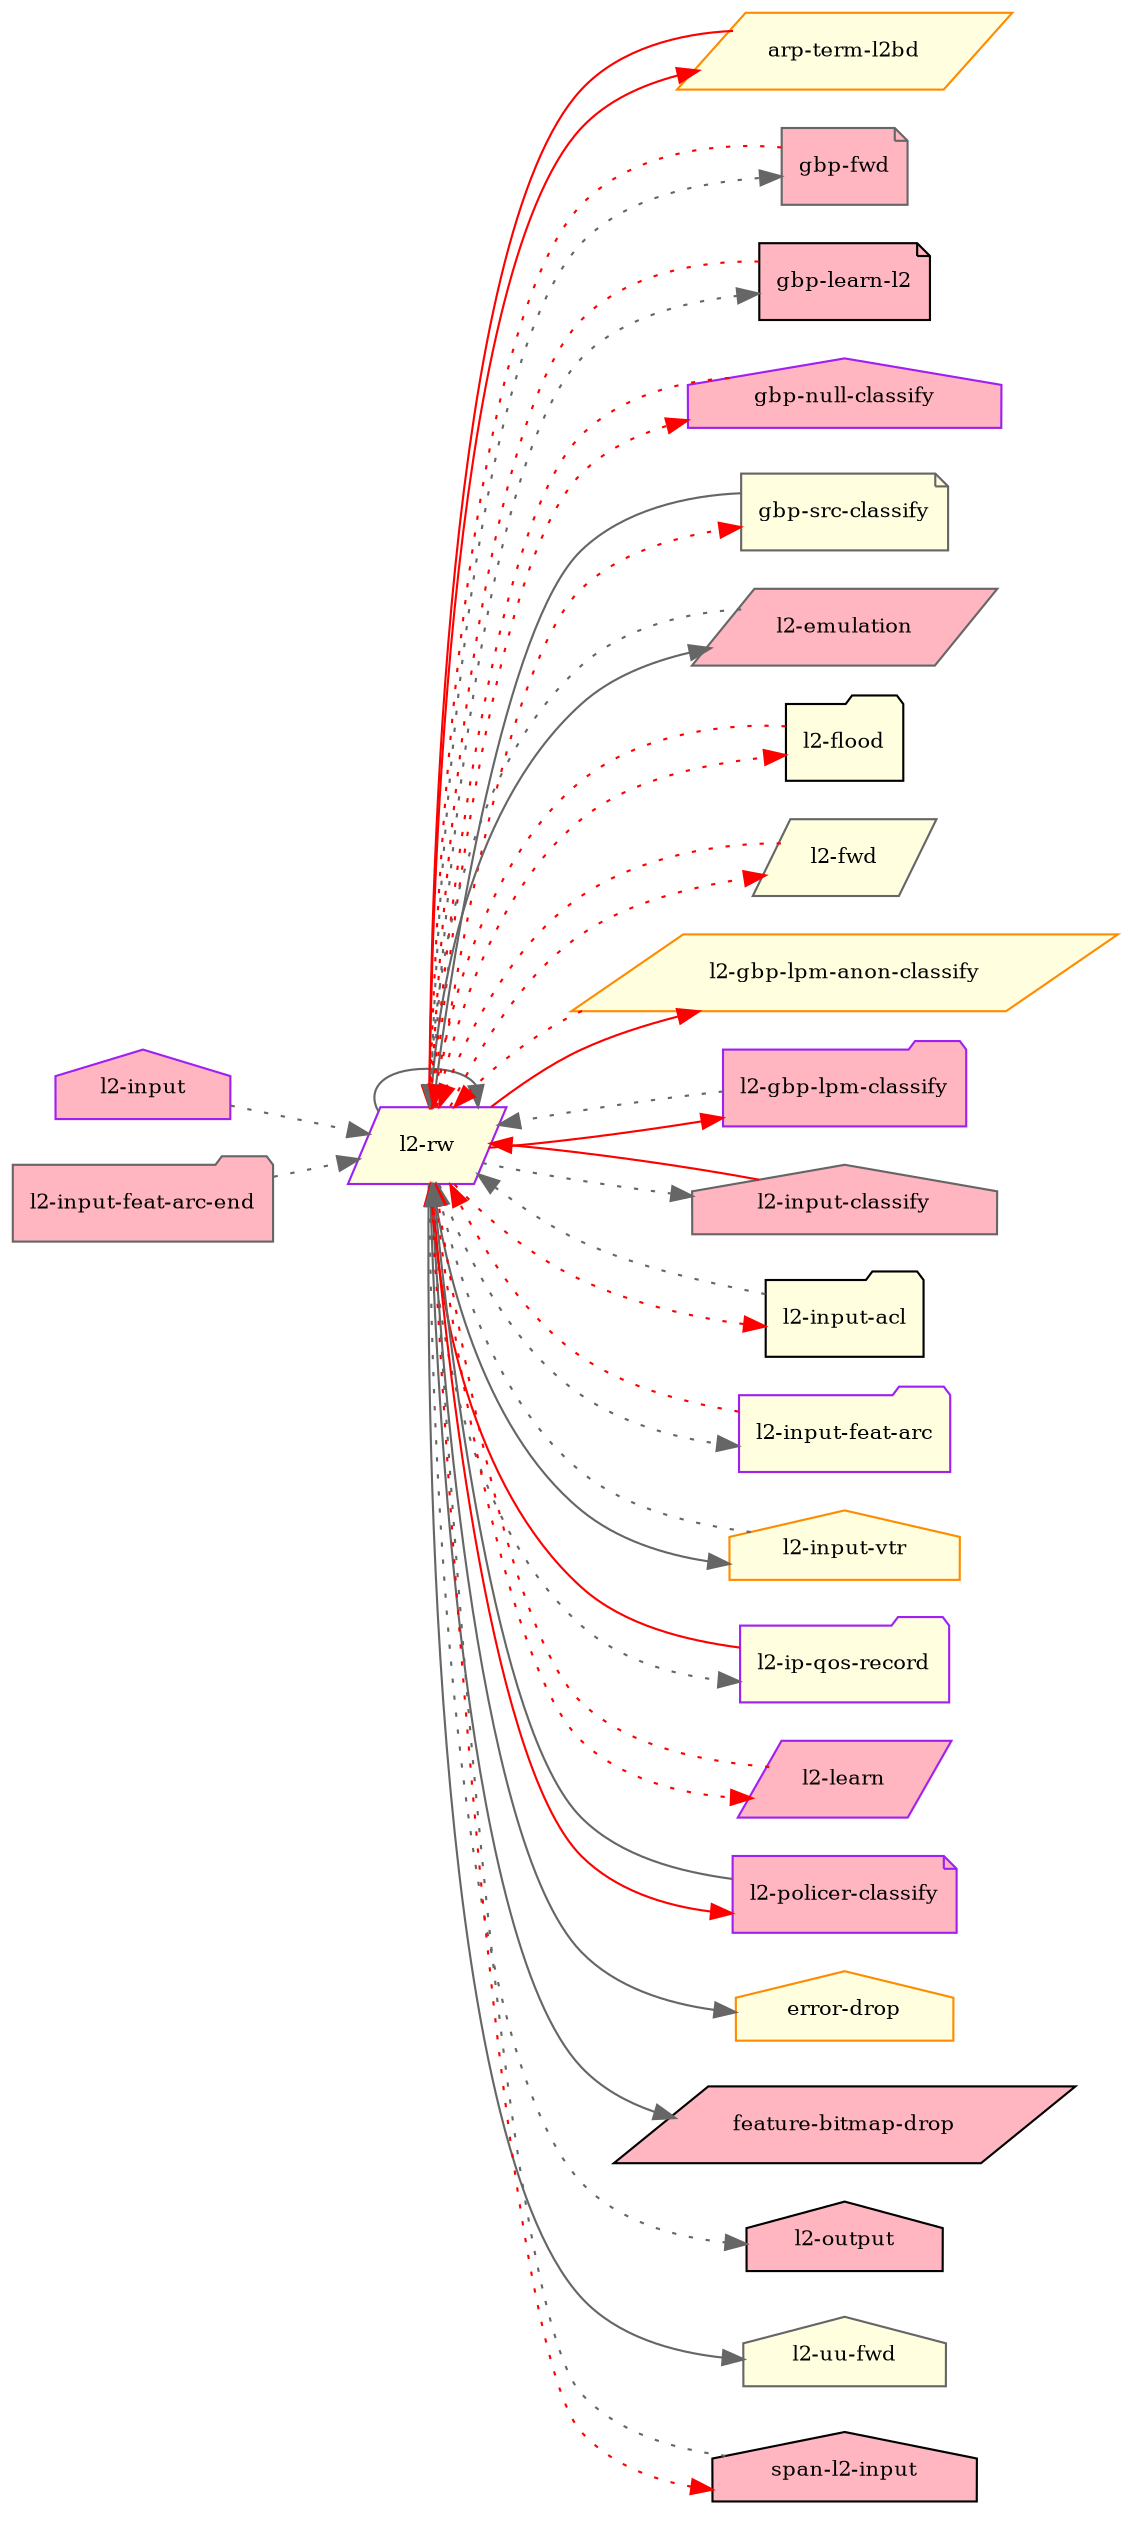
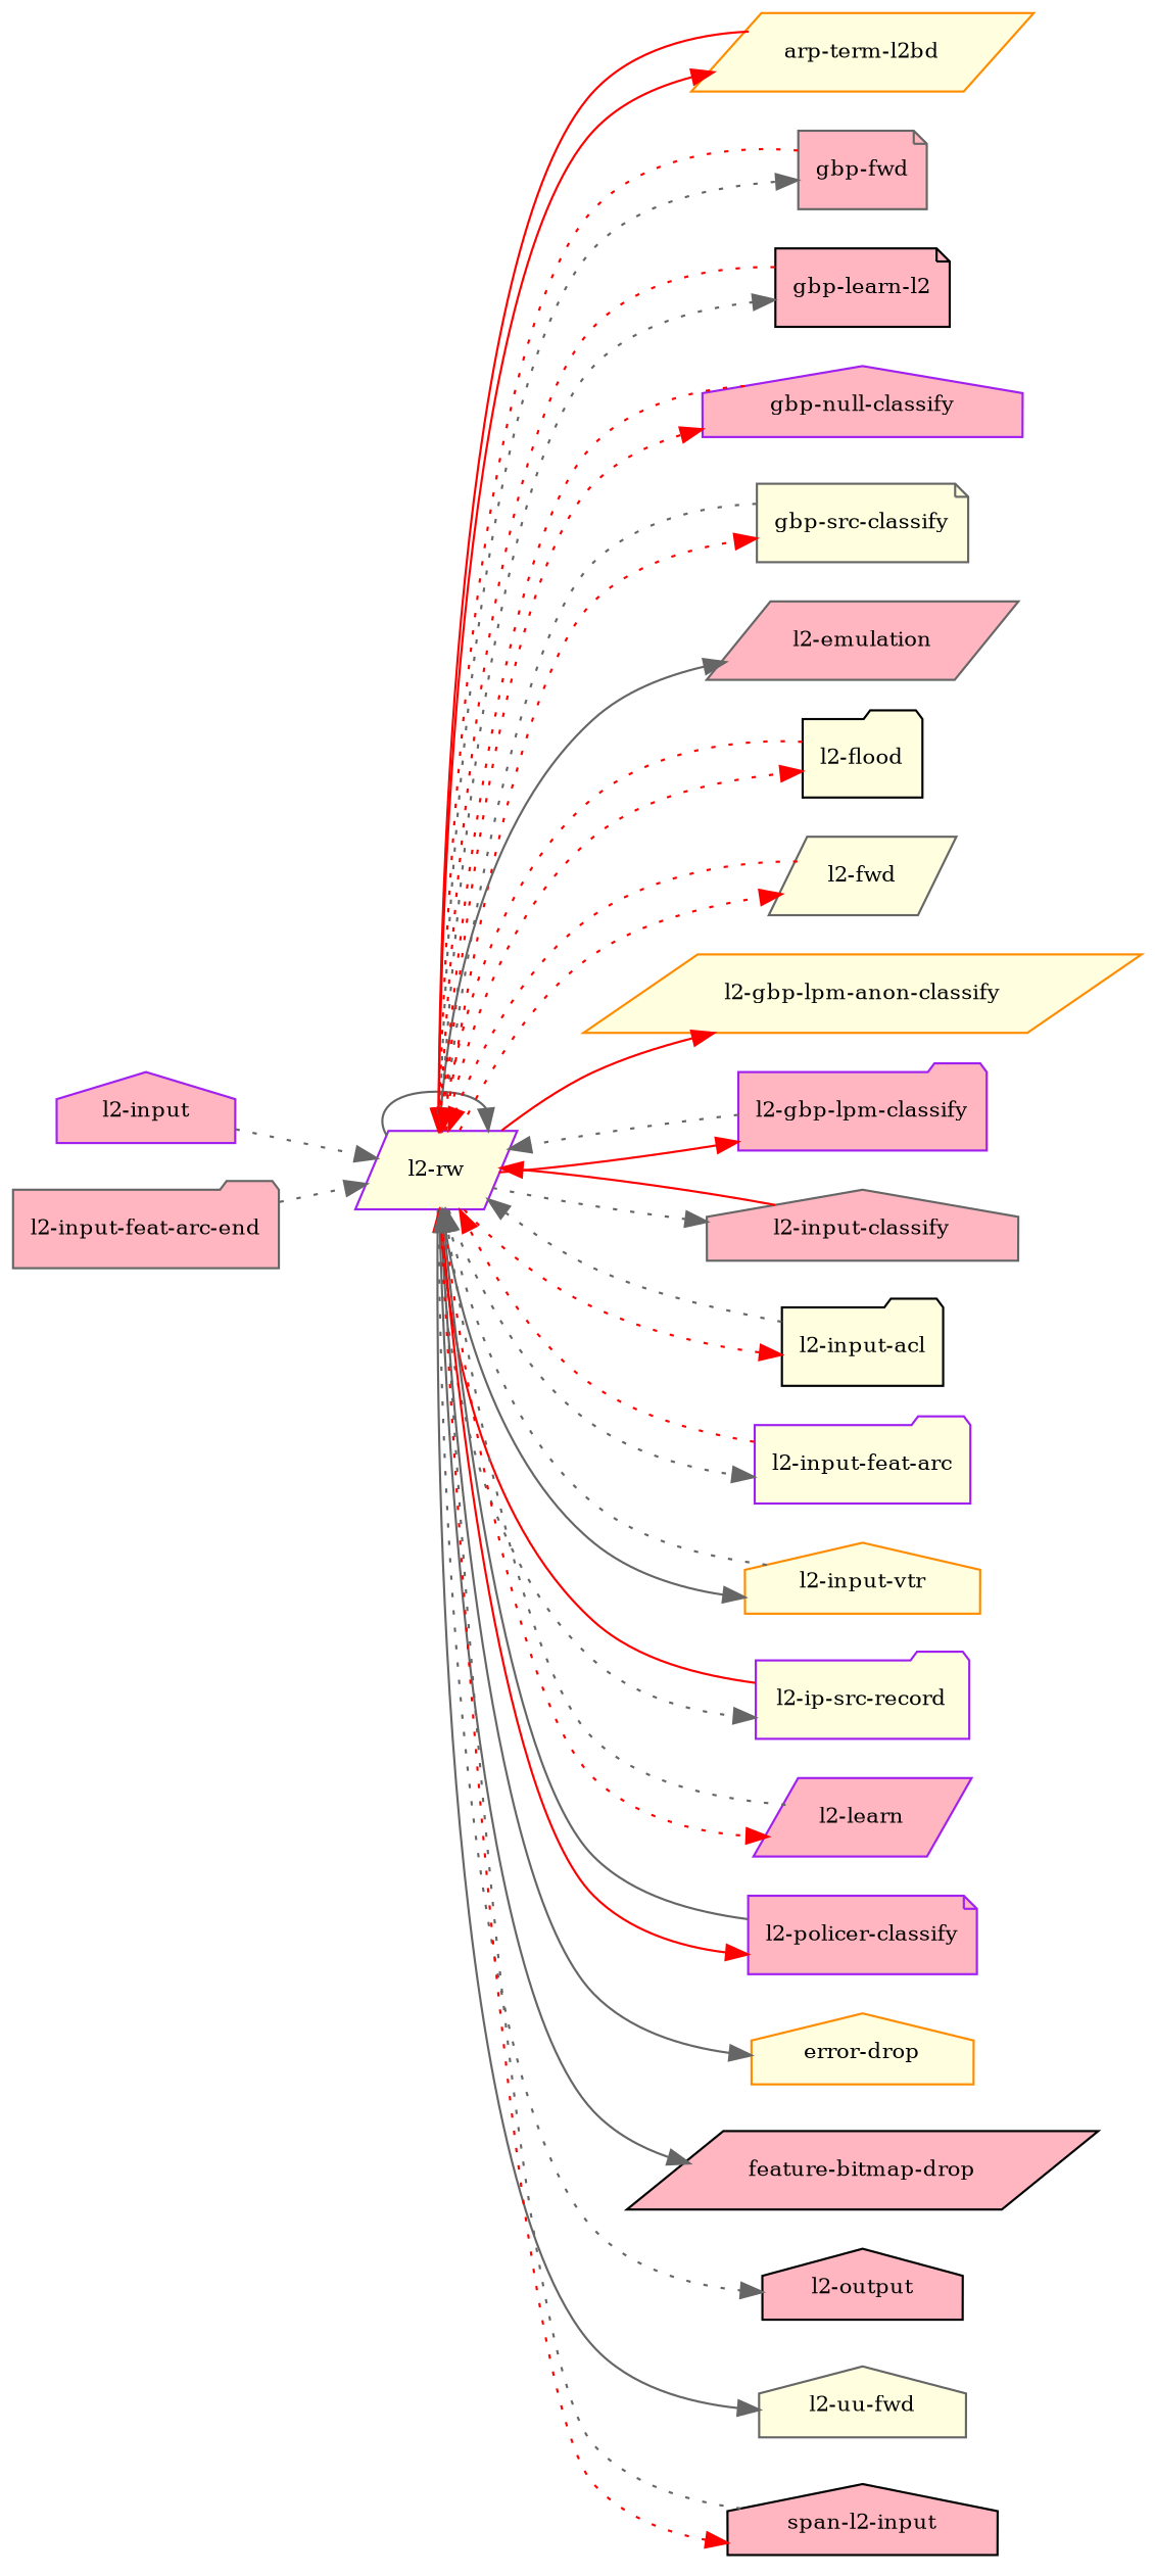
  digraph {
    rankdir=LR
    node [color=purple fillcolor=lightpink fontcolor=black fontsize=10 shape=house style=filled]
    edge [color=gray40 fontsize=8 style=dotted]
    "l2-rw" [fillcolor=lightyellow shape=parallelogram]
    "arp-term-l2bd" [color=darkorange fillcolor=lightyellow shape=parallelogram]
    "gbp-fwd" [color=gray40 shape=note]
    "gbp-learn-l2" [color=black shape=note]
    "gbp-null-classify"
    "gbp-src-classify" [color=gray40 fillcolor=lightyellow shape=note]
    "l2-emulation" [color=gray40 shape=parallelogram]
    "l2-flood" [color=black fillcolor=lightyellow shape=folder]
    "l2-fwd" [color=gray40 fillcolor=lightyellow shape=parallelogram]
    "l2-gbp-lpm-anon-classify" [color=darkorange fillcolor=lightyellow shape=parallelogram]
    "l2-gbp-lpm-classify" [shape=folder]
    "l2-input-classify" [color=gray40]
    "l2-input-acl" [color=black fillcolor=lightyellow shape=folder]
    "l2-input-feat-arc" [fillcolor=lightyellow shape=folder]
    "l2-input-vtr" [color=darkorange fillcolor=lightyellow]
-   "l2-ip-qos-record" [fillcolor=lightyellow shape=folder]
+   "l2-ip-qos-record" [fillcolor=lightyellow shape=folder label="l2-ip-src-record"]
    "l2-learn" [shape=parallelogram]
    "l2-policer-classify" [shape=note]
    "error-drop" [color=darkorange fillcolor=lightyellow]
    "feature-bitmap-drop" [color=black shape=parallelogram]
    "l2-output" [color=black]
    "l2-uu-fwd" [color=gray40 fillcolor=lightyellow]
    "span-l2-input" [color=black]
    "l2-input"
    "l2-input-feat-arc-end" [color=gray40 shape=folder]
    "l2-rw" -> "l2-rw" [style=solid]
    "l2-rw" -> "arp-term-l2bd" [color=red style=solid]
    "l2-rw" -> "gbp-fwd"
    "l2-rw" -> "gbp-learn-l2"
    "l2-rw" -> "gbp-null-classify" [color=red]
    "l2-rw" -> "gbp-src-classify" [color=red]
    "l2-rw" -> "l2-emulation" [style=solid]
    "l2-rw" -> "l2-flood" [color=red]
    "l2-rw" -> "l2-fwd" [color=red]
    "l2-rw" -> "l2-gbp-lpm-anon-classify" [color=red style=solid]
    "l2-rw" -> "l2-gbp-lpm-classify" [color=red style=solid]
    "l2-rw" -> "l2-input-classify"
    "l2-rw" -> "l2-input-acl" [color=red]
    "l2-rw" -> "l2-input-feat-arc"
    "l2-rw" -> "l2-input-vtr" [style=solid]
    "l2-rw" -> "l2-ip-qos-record"
    "l2-rw" -> "l2-learn" [color=red]
    "l2-rw" -> "l2-policer-classify" [color=red style=solid]
    "l2-rw" -> "error-drop" [style=solid]
    "l2-rw" -> "feature-bitmap-drop" [style=solid]
    "l2-rw" -> "l2-output"
    "l2-rw" -> "l2-uu-fwd" [style=solid]
    "l2-rw" -> "span-l2-input" [color=red]
    "arp-term-l2bd" -> "l2-rw" [color=red style=solid]
    "gbp-fwd" -> "l2-rw" [color=red]
    "gbp-learn-l2" -> "l2-rw" [color=red]
    "gbp-null-classify" -> "l2-rw" [color=red]
-   "gbp-src-classify" -> "l2-rw" [style=solid]
-   "l2-emulation" -> "l2-rw"
+   "gbp-src-classify" -> "l2-rw"
    "l2-flood" -> "l2-rw" [color=red]
    "l2-fwd" -> "l2-rw" [color=red]
-   "l2-gbp-lpm-anon-classify" -> "l2-rw" [color=red]
    "l2-gbp-lpm-classify" -> "l2-rw"
    "l2-input-classify" -> "l2-rw" [color=red style=solid]
    "l2-input-acl" -> "l2-rw"
    "l2-input-feat-arc" -> "l2-rw" [color=red]
    "l2-input-vtr" -> "l2-rw"
    "l2-ip-qos-record" -> "l2-rw" [color=red style=solid]
-   "l2-learn" -> "l2-rw" [color=red]
+   "l2-learn" -> "l2-rw"
    "l2-policer-classify" -> "l2-rw" [style=solid]
    "span-l2-input" -> "l2-rw"
    "l2-input" -> "l2-rw"
    "l2-input-feat-arc-end" -> "l2-rw"
  }
